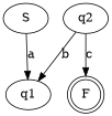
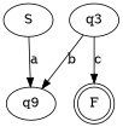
  digraph {
    S
-   q1
-   q2
+   q1 [label=q9]
+   q2 [label=q3]
    F [shape=doublecircle]
    S -> q1 [label=a]
    q2 -> q1 [label=b]
    q2 -> F [label=c]
  }
